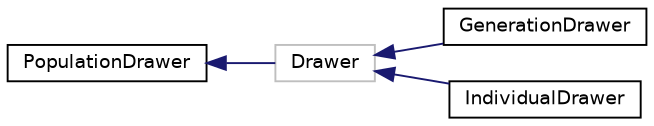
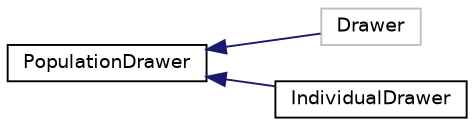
  digraph {
    rankdir=LR
    node [color=black fillcolor=white fontname=Helvetica fontsize=10 shape=record style=filled]
    edge [color=midnightblue dir=back fontname=Helvetica fontsize=10 labelfontname=Helvetica labelfontsize=10 style=solid]
    n1 [color=grey75 height=0.2 label=Drawer width=0.4]
-   n2 [height=0.2 label=GenerationDrawer width=0.4]
    n3 [height=0.2 label=IndividualDrawer width=0.4]
    n4 [height=0.2 label=PopulationDrawer width=0.4]
-   n1 -> n2
-   n1 -> n3
+   n4 -> n3
    n4 -> n1
  }
